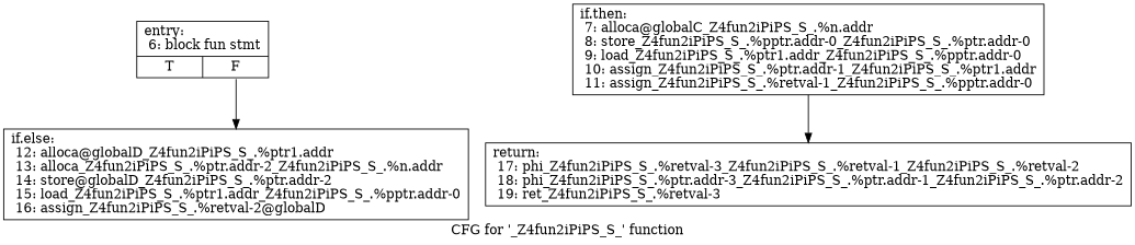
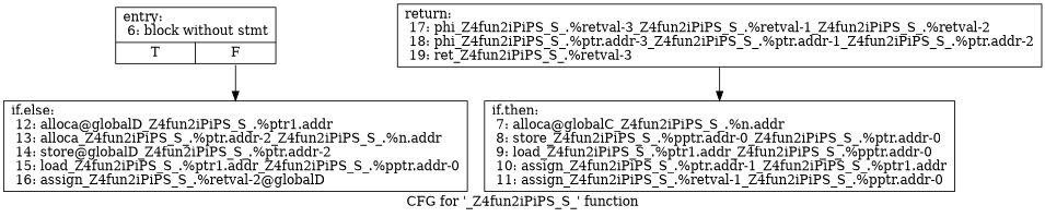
  digraph {
    label="CFG for '_Z4fun2iPiPS_S_' function"
    node [shape=record]
-   n1 [label="{entry:\l 6: block fun stmt\l |{<s0>T|<s1>F}}"]
+   n1 [label="{entry:\l 6: block without stmt\l |{<s0>T|<s1>F}}"]
    n2 [label="{if.else:\l 12: alloca	@globalD	_Z4fun2iPiPS_S_.%ptr1.addr\l 13: alloca	_Z4fun2iPiPS_S_.%ptr.addr-2	_Z4fun2iPiPS_S_.%n.addr\l 14: store	@globalD	_Z4fun2iPiPS_S_.%ptr.addr-2\l 15: load	_Z4fun2iPiPS_S_.%ptr1.addr	_Z4fun2iPiPS_S_.%pptr.addr-0\l 16: assign	_Z4fun2iPiPS_S_.%retval-2	@globalD\l }"]
    n3 [label="{if.then:\l 7: alloca	@globalC	_Z4fun2iPiPS_S_.%n.addr\l 8: store	_Z4fun2iPiPS_S_.%pptr.addr-0	_Z4fun2iPiPS_S_.%ptr.addr-0\l 9: load	_Z4fun2iPiPS_S_.%ptr1.addr	_Z4fun2iPiPS_S_.%pptr.addr-0\l 10: assign	_Z4fun2iPiPS_S_.%ptr.addr-1	_Z4fun2iPiPS_S_.%ptr1.addr\l 11: assign	_Z4fun2iPiPS_S_.%retval-1	_Z4fun2iPiPS_S_.%pptr.addr-0\l }"]
    n4 [label="{return:\l 17: phi	_Z4fun2iPiPS_S_.%retval-3	_Z4fun2iPiPS_S_.%retval-1	_Z4fun2iPiPS_S_.%retval-2	\l 18: phi	_Z4fun2iPiPS_S_.%ptr.addr-3	_Z4fun2iPiPS_S_.%ptr.addr-1	_Z4fun2iPiPS_S_.%ptr.addr-2	\l 19: ret	_Z4fun2iPiPS_S_.%retval-3\l }"]
    n1 -> n2 [tailport=s1]
-   n3 -> n4
+   n4 -> n3
  }
